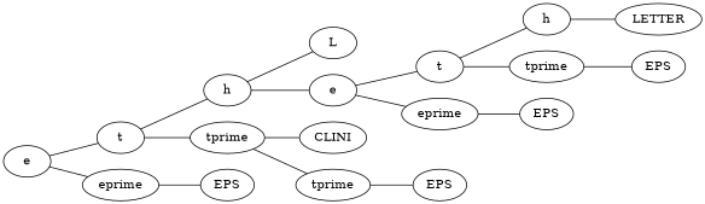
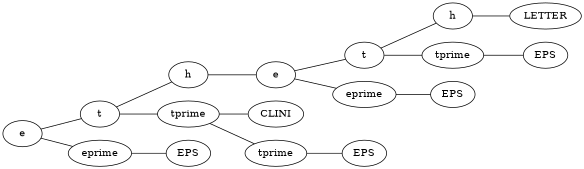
  graph {
    rankdir=LR
    n1 [label=e]
    n2 [label=t]
    n3 [label=eprime]
    n4 [label=h]
    n5 [label=tprime]
    n6 [label=EPS]
-   n7 [label=L]
    n8 [label=e]
    n9 [label=CLINI]
    n10 [label=tprime]
    n11 [label=t]
    n12 [label=eprime]
    n13 [label=h]
    n14 [label=tprime]
    n15 [label=EPS]
    n16 [label=LETTER]
    n17 [label=EPS]
    n18 [label=EPS]
    n1 -- n2
    n1 -- n3
    n2 -- n4
    n2 -- n5
    n3 -- n6
-   n4 -- n7
    n4 -- n8
    n5 -- n9
    n5 -- n10
    n8 -- n11
    n8 -- n12
    n10 -- n18
    n11 -- n13
    n11 -- n14
    n12 -- n15
    n13 -- n16
    n14 -- n17
  }
